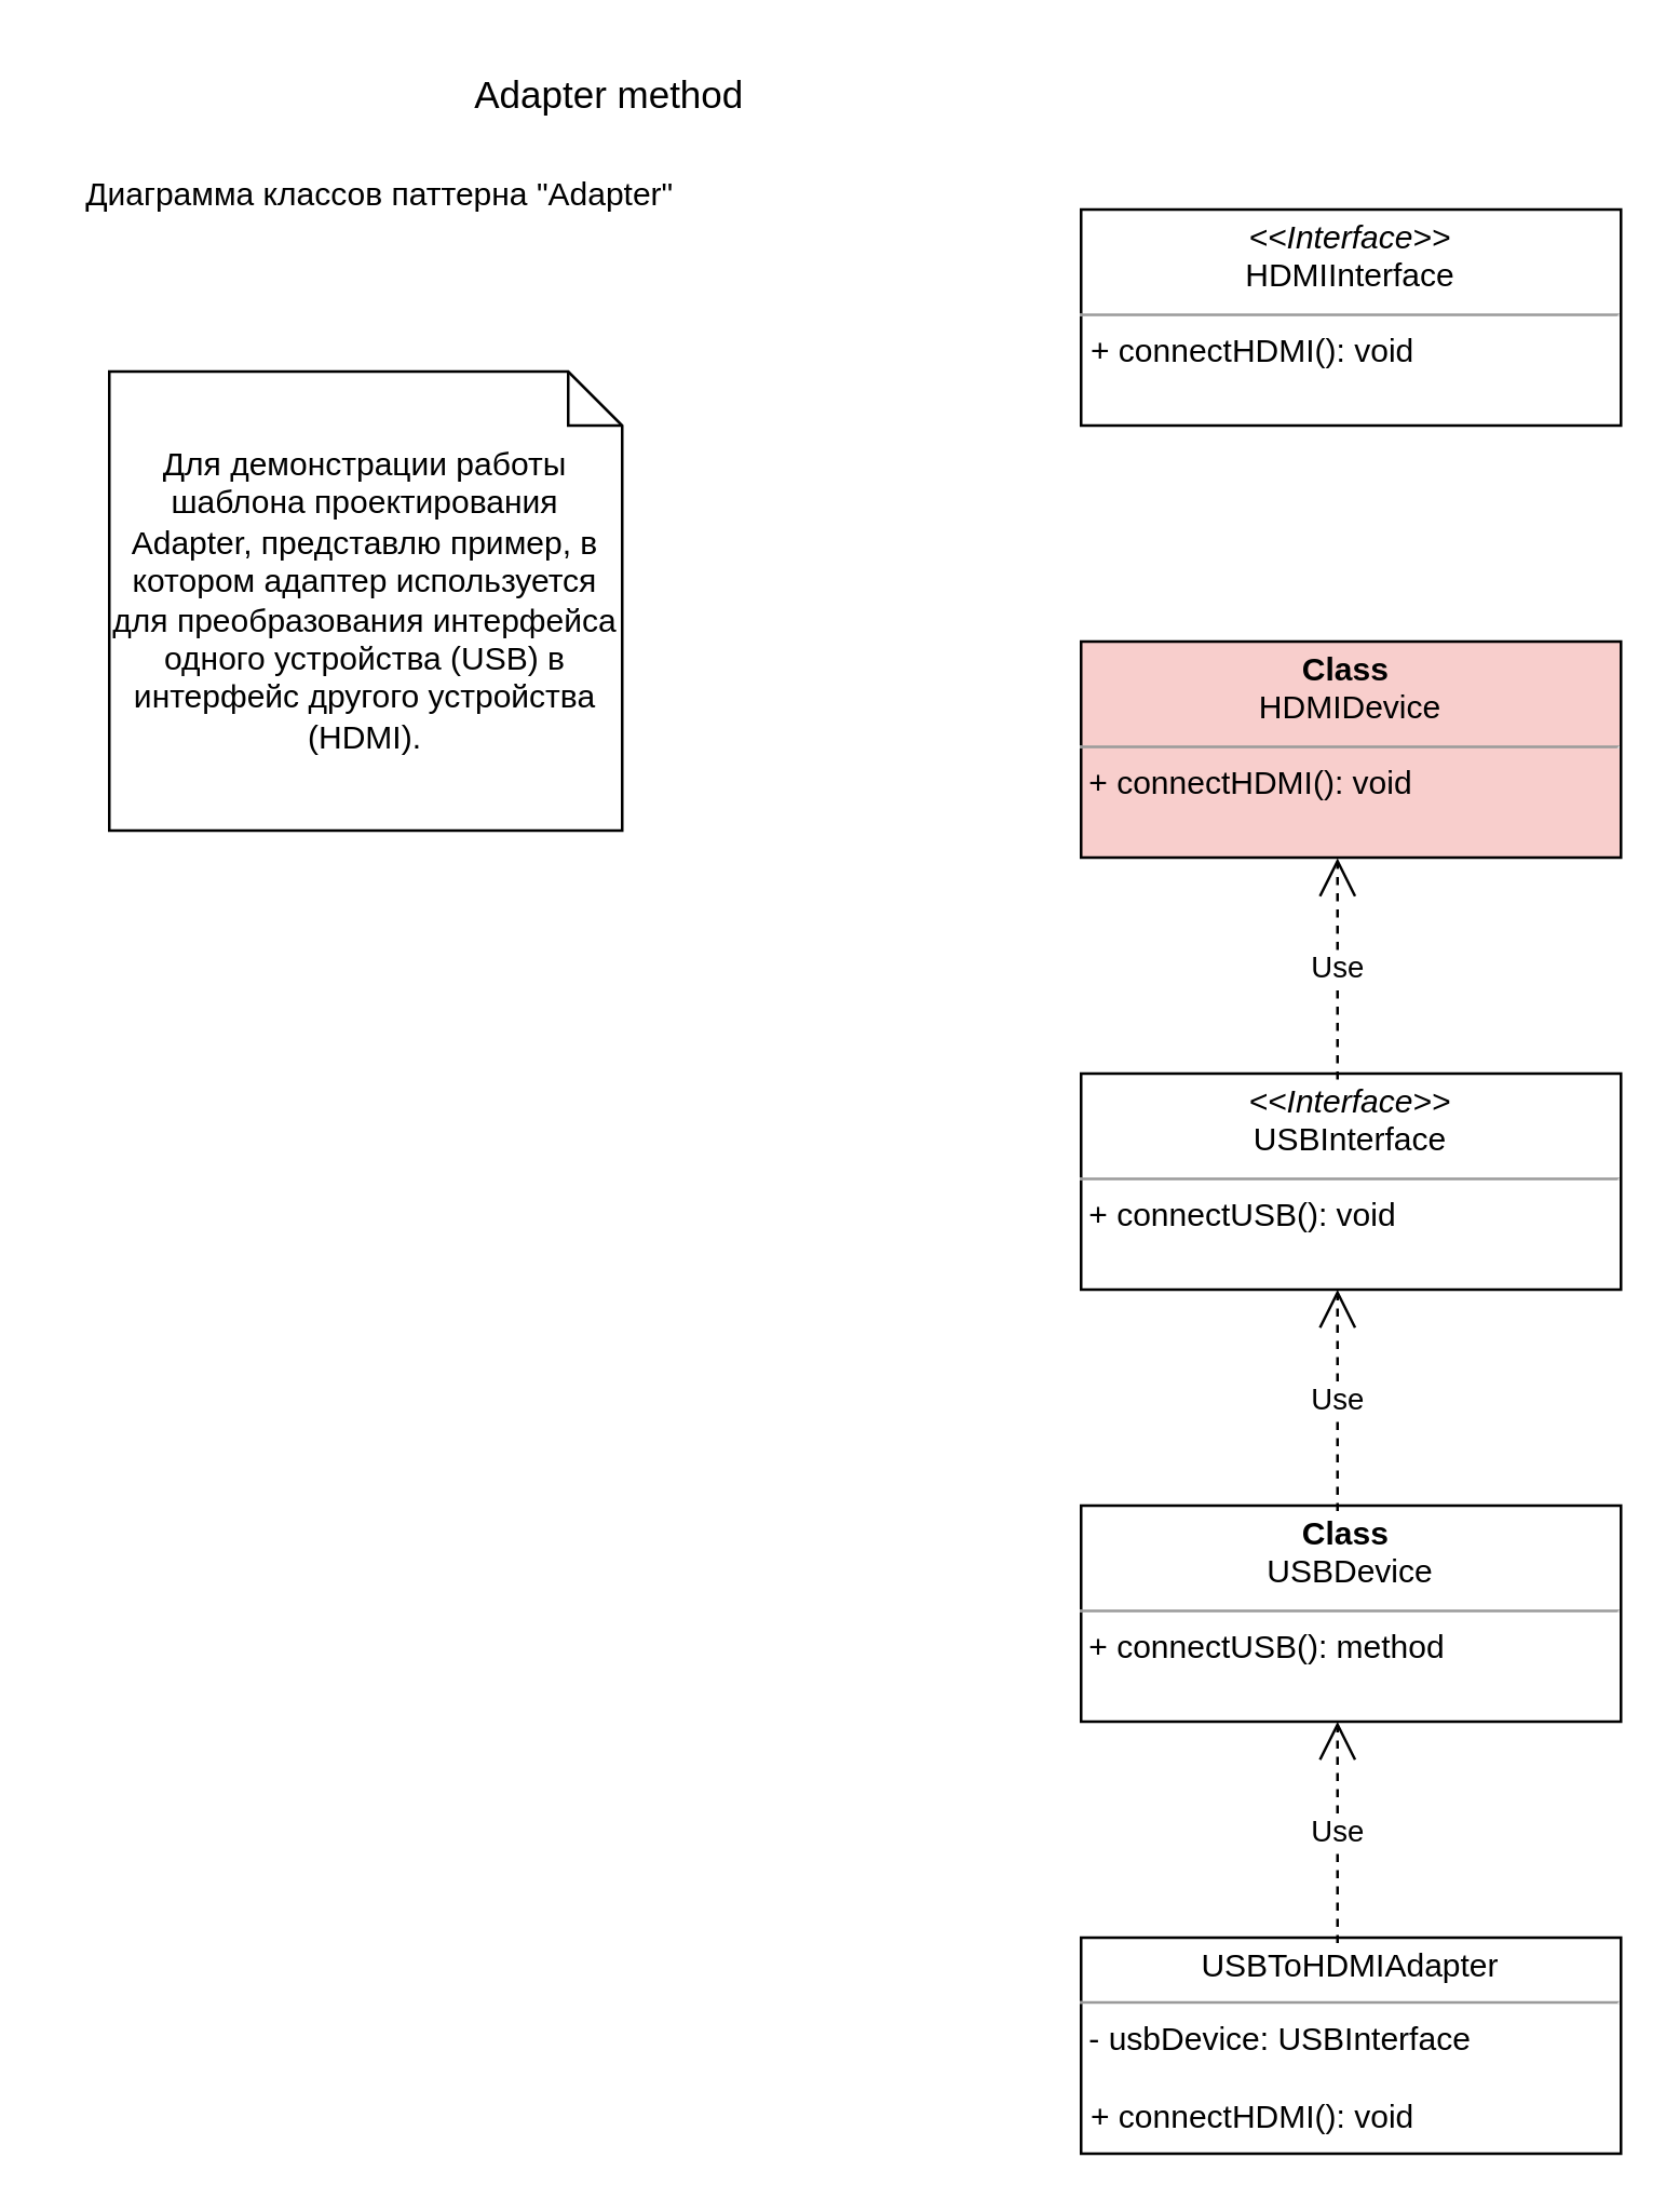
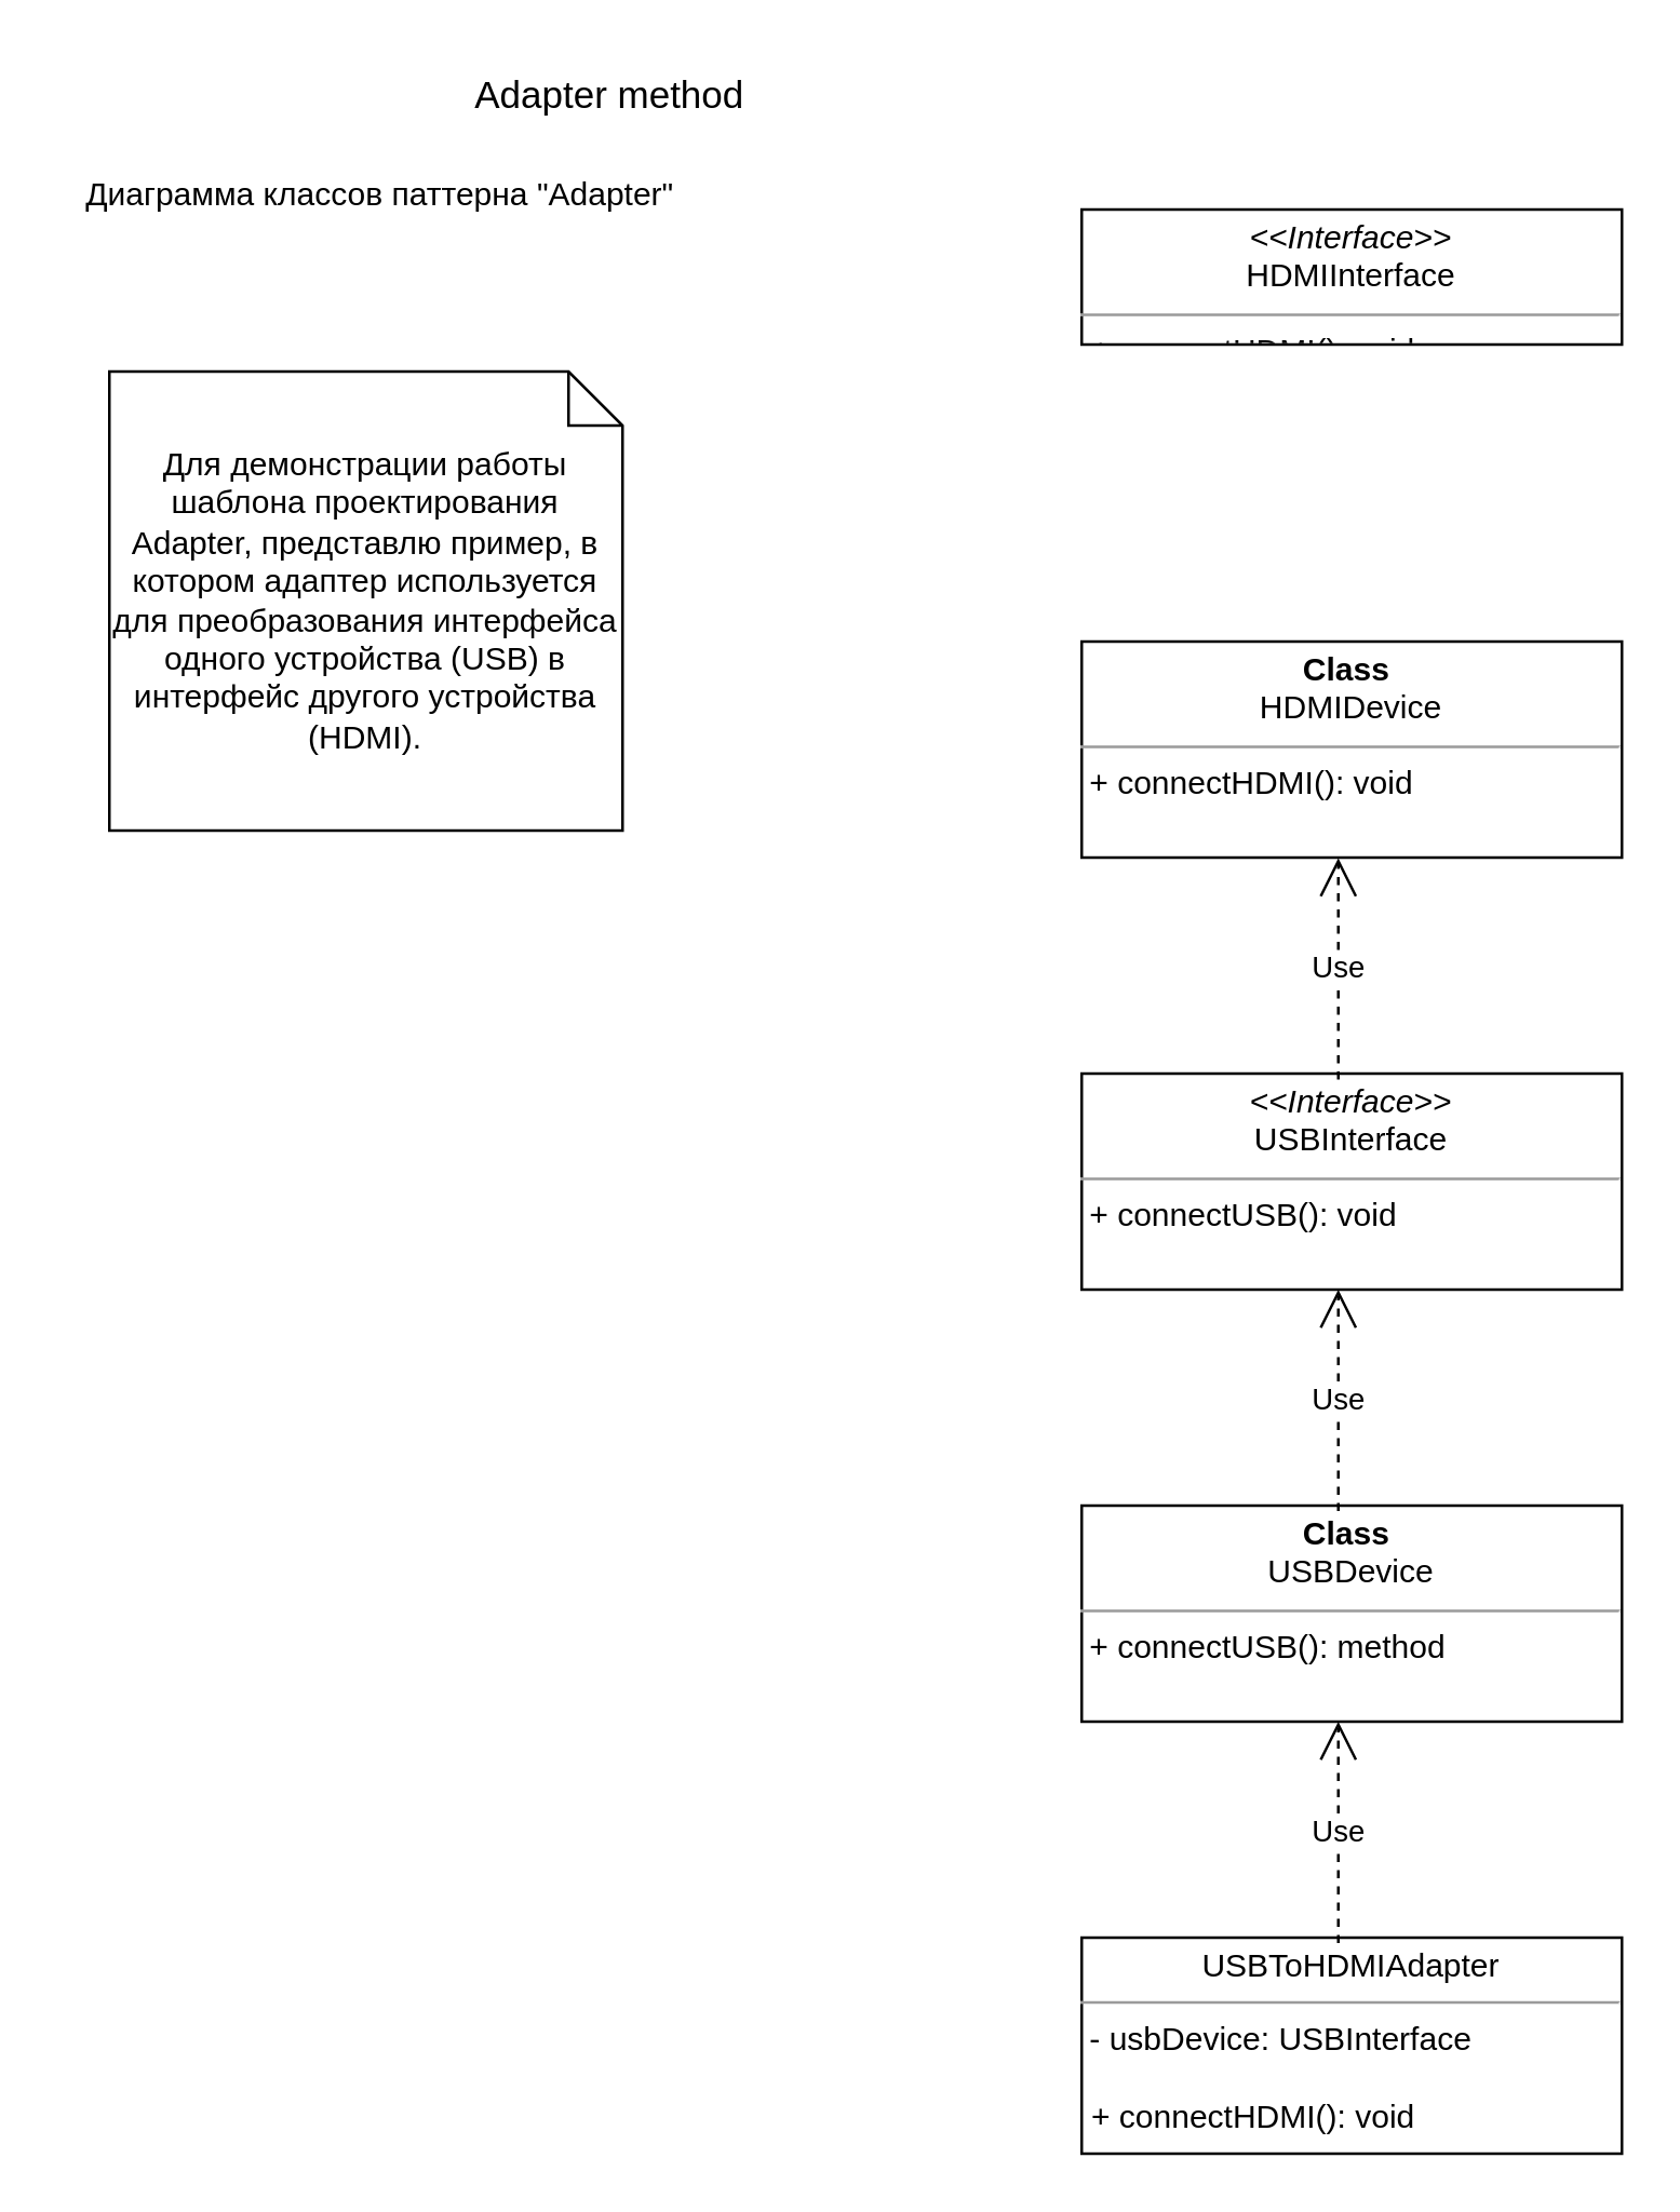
  <mxCell id="0" />
  <mxCell id="1" parent="0" />
  <mxCell id="2" value="&lt;font style=&quot;font-size: 14px;&quot;&gt;Adapter method&lt;/font&gt;" style="text;html=1;align=center;verticalAlign=middle;resizable=0;points=[];autosize=1;strokeColor=none;fillColor=none;" vertex="1" parent="1"><mxGeometry x="165" y="20" width="120" height="30" as="geometry" /></mxCell>
  <mxCell id="3" value="Диаграмма классов паттерна &quot;Adapter&quot;" style="text;html=1;align=center;verticalAlign=middle;resizable=0;points=[];autosize=1;strokeColor=none;fillColor=none;" vertex="1" parent="1"><mxGeometry x="20" y="57" width="240" height="30" as="geometry" /></mxCell>
  <mxCell id="4" value="Для демонстрации работы шаблона проектирования Adapter, представлю пример, в котором адаптер используется для преобразования интерфейса одного устройства (USB) в интерфейс другого устройства (HDMI)." style="shape=note;size=20;whiteSpace=wrap;html=1;" vertex="1" parent="1"><mxGeometry x="40" y="137" width="190" height="170" as="geometry" /></mxCell>
- <mxCell id="5" value="&lt;p style=&quot;margin:0px;margin-top:4px;text-align:center;&quot;&gt;&lt;i&gt;&amp;lt;&amp;lt;Interface&amp;gt;&amp;gt;&lt;/i&gt;&lt;br&gt;HDMIInterface&lt;br&gt;&lt;/p&gt;&lt;hr size=&quot;1&quot;&gt;&lt;p style=&quot;margin:0px;margin-left:4px;&quot;&gt;+&amp;nbsp;connectHDMI(): void&lt;br&gt;&lt;/p&gt;&lt;p style=&quot;margin:0px;margin-left:4px;&quot;&gt;&lt;br&gt;&lt;/p&gt;" style="verticalAlign=top;align=left;overflow=fill;fontSize=12;fontFamily=Helvetica;html=1;whiteSpace=wrap;" vertex="1" parent="1"><mxGeometry x="400" y="77" width="200" height="80" as="geometry" /></mxCell>
- <mxCell id="6" value="&lt;p style=&quot;margin:0px;margin-top:4px;text-align:center;&quot;&gt;&lt;b&gt;Class&amp;nbsp;&lt;/b&gt;&lt;/p&gt;&lt;div style=&quot;text-align: center;&quot;&gt;&lt;span style=&quot;background-color: initial;&quot;&gt;HDMIDevice&lt;/span&gt;&lt;/div&gt;&lt;hr size=&quot;1&quot;&gt;&lt;p style=&quot;margin:0px;margin-left:4px;&quot;&gt;&lt;/p&gt;&amp;nbsp;+ connectHDMI(): void&lt;p style=&quot;margin:0px;margin-left:4px;&quot;&gt;&lt;br&gt;&lt;/p&gt;" style="verticalAlign=top;align=left;overflow=fill;fontSize=12;fontFamily=Helvetica;html=1;whiteSpace=wrap;fillColor=#f8cecc;" vertex="1" parent="1"><mxGeometry x="400" y="237" width="200" height="80" as="geometry" /></mxCell>
+ <mxCell id="5" value="&lt;p style=&quot;margin:0px;margin-top:4px;text-align:center;&quot;&gt;&lt;i&gt;&amp;lt;&amp;lt;Interface&amp;gt;&amp;gt;&lt;/i&gt;&lt;br&gt;HDMIInterface&lt;br&gt;&lt;/p&gt;&lt;hr size=&quot;1&quot;&gt;&lt;p style=&quot;margin:0px;margin-left:4px;&quot;&gt;+&amp;nbsp;connectHDMI(): void&lt;br&gt;&lt;/p&gt;&lt;p style=&quot;margin:0px;margin-left:4px;&quot;&gt;&lt;br&gt;&lt;/p&gt;" style="verticalAlign=top;align=left;overflow=fill;fontSize=12;fontFamily=Helvetica;html=1;whiteSpace=wrap;" vertex="1" parent="1"><mxGeometry x="400" y="77" width="200" height="50" as="geometry" /></mxCell>
+ <mxCell id="6" value="&lt;p style=&quot;margin:0px;margin-top:4px;text-align:center;&quot;&gt;&lt;b&gt;Class&amp;nbsp;&lt;/b&gt;&lt;/p&gt;&lt;div style=&quot;text-align: center;&quot;&gt;&lt;span style=&quot;background-color: initial;&quot;&gt;HDMIDevice&lt;/span&gt;&lt;/div&gt;&lt;hr size=&quot;1&quot;&gt;&lt;p style=&quot;margin:0px;margin-left:4px;&quot;&gt;&lt;/p&gt;&amp;nbsp;+ connectHDMI(): void&lt;p style=&quot;margin:0px;margin-left:4px;&quot;&gt;&lt;br&gt;&lt;/p&gt;" style="verticalAlign=top;align=left;overflow=fill;fontSize=12;fontFamily=Helvetica;html=1;whiteSpace=wrap;" vertex="1" parent="1"><mxGeometry x="400" y="237" width="200" height="80" as="geometry" /></mxCell>
  <mxCell id="7" value="&lt;p style=&quot;margin:0px;margin-top:4px;text-align:center;&quot;&gt;&lt;b&gt;Class&amp;nbsp;&lt;/b&gt;&lt;/p&gt;&lt;div style=&quot;text-align: center;&quot;&gt;USBDevice &lt;br&gt;&lt;/div&gt;&lt;hr size=&quot;1&quot;&gt;&lt;p style=&quot;margin:0px;margin-left:4px;&quot;&gt;&lt;/p&gt;&amp;nbsp;+&amp;nbsp;connectUSB(): method&lt;p style=&quot;margin:0px;margin-left:4px;&quot;&gt;&lt;br&gt;&lt;/p&gt;" style="verticalAlign=top;align=left;overflow=fill;fontSize=12;fontFamily=Helvetica;html=1;whiteSpace=wrap;" vertex="1" parent="1"><mxGeometry x="400" y="557" width="200" height="80" as="geometry" /></mxCell>
  <mxCell id="8" value="&lt;p style=&quot;margin:0px;margin-top:4px;text-align:center;&quot;&gt;&lt;i&gt;&amp;lt;&amp;lt;Interface&amp;gt;&amp;gt;&lt;/i&gt;&lt;br&gt; USBInterface&lt;br&gt;&lt;/p&gt;&lt;hr size=&quot;1&quot;&gt;&lt;p style=&quot;margin:0px;margin-left:4px;&quot;&gt;&lt;/p&gt;&amp;nbsp;+ connectUSB(): void&lt;p style=&quot;margin:0px;margin-left:4px;&quot;&gt;&lt;br&gt;&lt;/p&gt;" style="verticalAlign=top;align=left;overflow=fill;fontSize=12;fontFamily=Helvetica;html=1;whiteSpace=wrap;" vertex="1" parent="1"><mxGeometry x="400" y="397" width="200" height="80" as="geometry" /></mxCell>
  <mxCell id="9" value="&lt;p style=&quot;margin:0px;margin-top:4px;text-align:center;&quot;&gt;USBToHDMIAdapter&lt;br&gt;&lt;/p&gt;&lt;hr size=&quot;1&quot;&gt;&lt;p style=&quot;margin:0px;margin-left:4px;&quot;&gt;&lt;/p&gt;&amp;nbsp;- usbDevice: USBInterface&lt;br&gt;&lt;br&gt;&lt;p style=&quot;margin:0px;margin-left:4px;&quot;&gt;+ connectHDMI(): void&lt;br&gt;&lt;/p&gt;" style="verticalAlign=top;align=left;overflow=fill;fontSize=12;fontFamily=Helvetica;html=1;whiteSpace=wrap;" vertex="1" parent="1"><mxGeometry x="400" y="717" width="200" height="80" as="geometry" /></mxCell>
  <mxCell id="10" value="Use" style="endArrow=open;endSize=12;dashed=1;html=1;rounded=0;entryX=0.473;entryY=0.998;entryDx=0;entryDy=0;entryPerimeter=0;exitX=0.474;exitY=0.029;exitDx=0;exitDy=0;exitPerimeter=0;" edge="1" parent="1"><mxGeometry width="160" relative="1" as="geometry"><mxPoint x="495" y="399.16" as="sourcePoint" /><mxPoint x="495" y="317.16" as="targetPoint" /></mxGeometry></mxCell>
  <mxCell id="11" value="Use" style="endArrow=open;endSize=12;dashed=1;html=1;rounded=0;entryX=0.473;entryY=0.998;entryDx=0;entryDy=0;entryPerimeter=0;exitX=0.474;exitY=0.029;exitDx=0;exitDy=0;exitPerimeter=0;" edge="1" parent="1"><mxGeometry width="160" relative="1" as="geometry"><mxPoint x="495" y="559" as="sourcePoint" /><mxPoint x="495" y="477" as="targetPoint" /></mxGeometry></mxCell>
  <mxCell id="12" value="Use" style="endArrow=open;endSize=12;dashed=1;html=1;rounded=0;entryX=0.473;entryY=0.998;entryDx=0;entryDy=0;entryPerimeter=0;exitX=0.474;exitY=0.029;exitDx=0;exitDy=0;exitPerimeter=0;" edge="1" parent="1"><mxGeometry width="160" relative="1" as="geometry"><mxPoint x="495" y="719" as="sourcePoint" /><mxPoint x="495" y="637" as="targetPoint" /></mxGeometry></mxCell>
